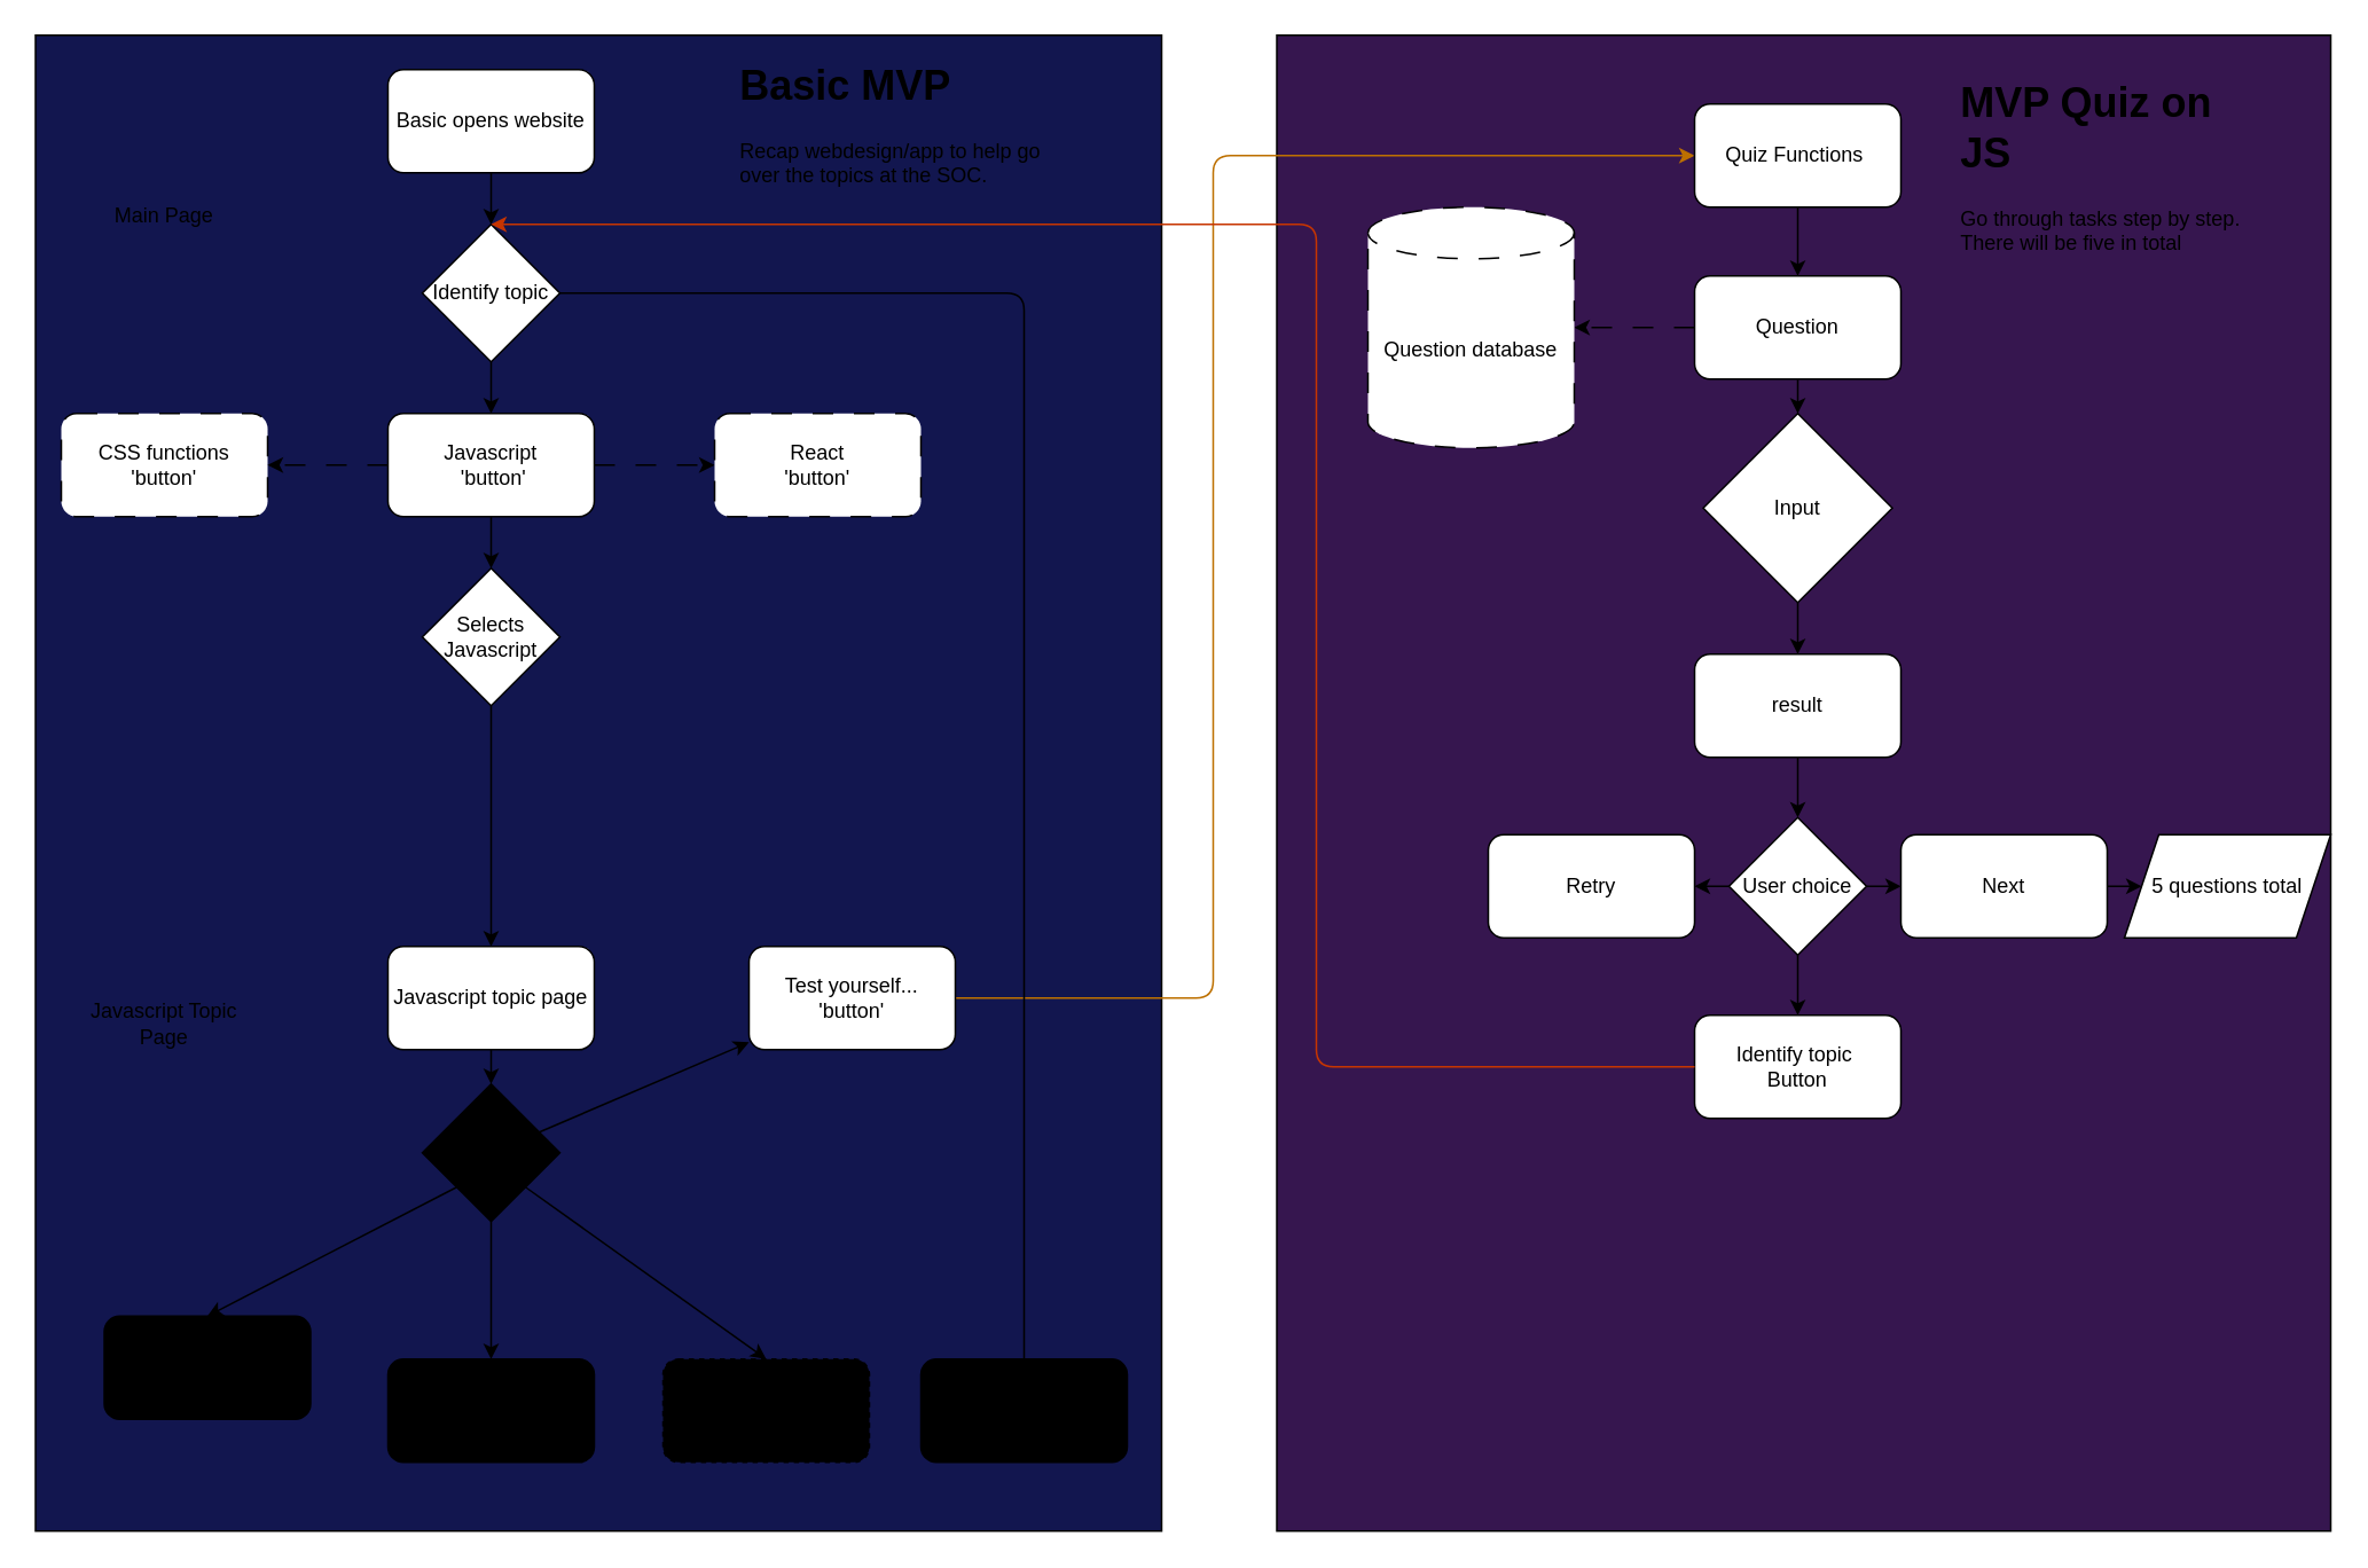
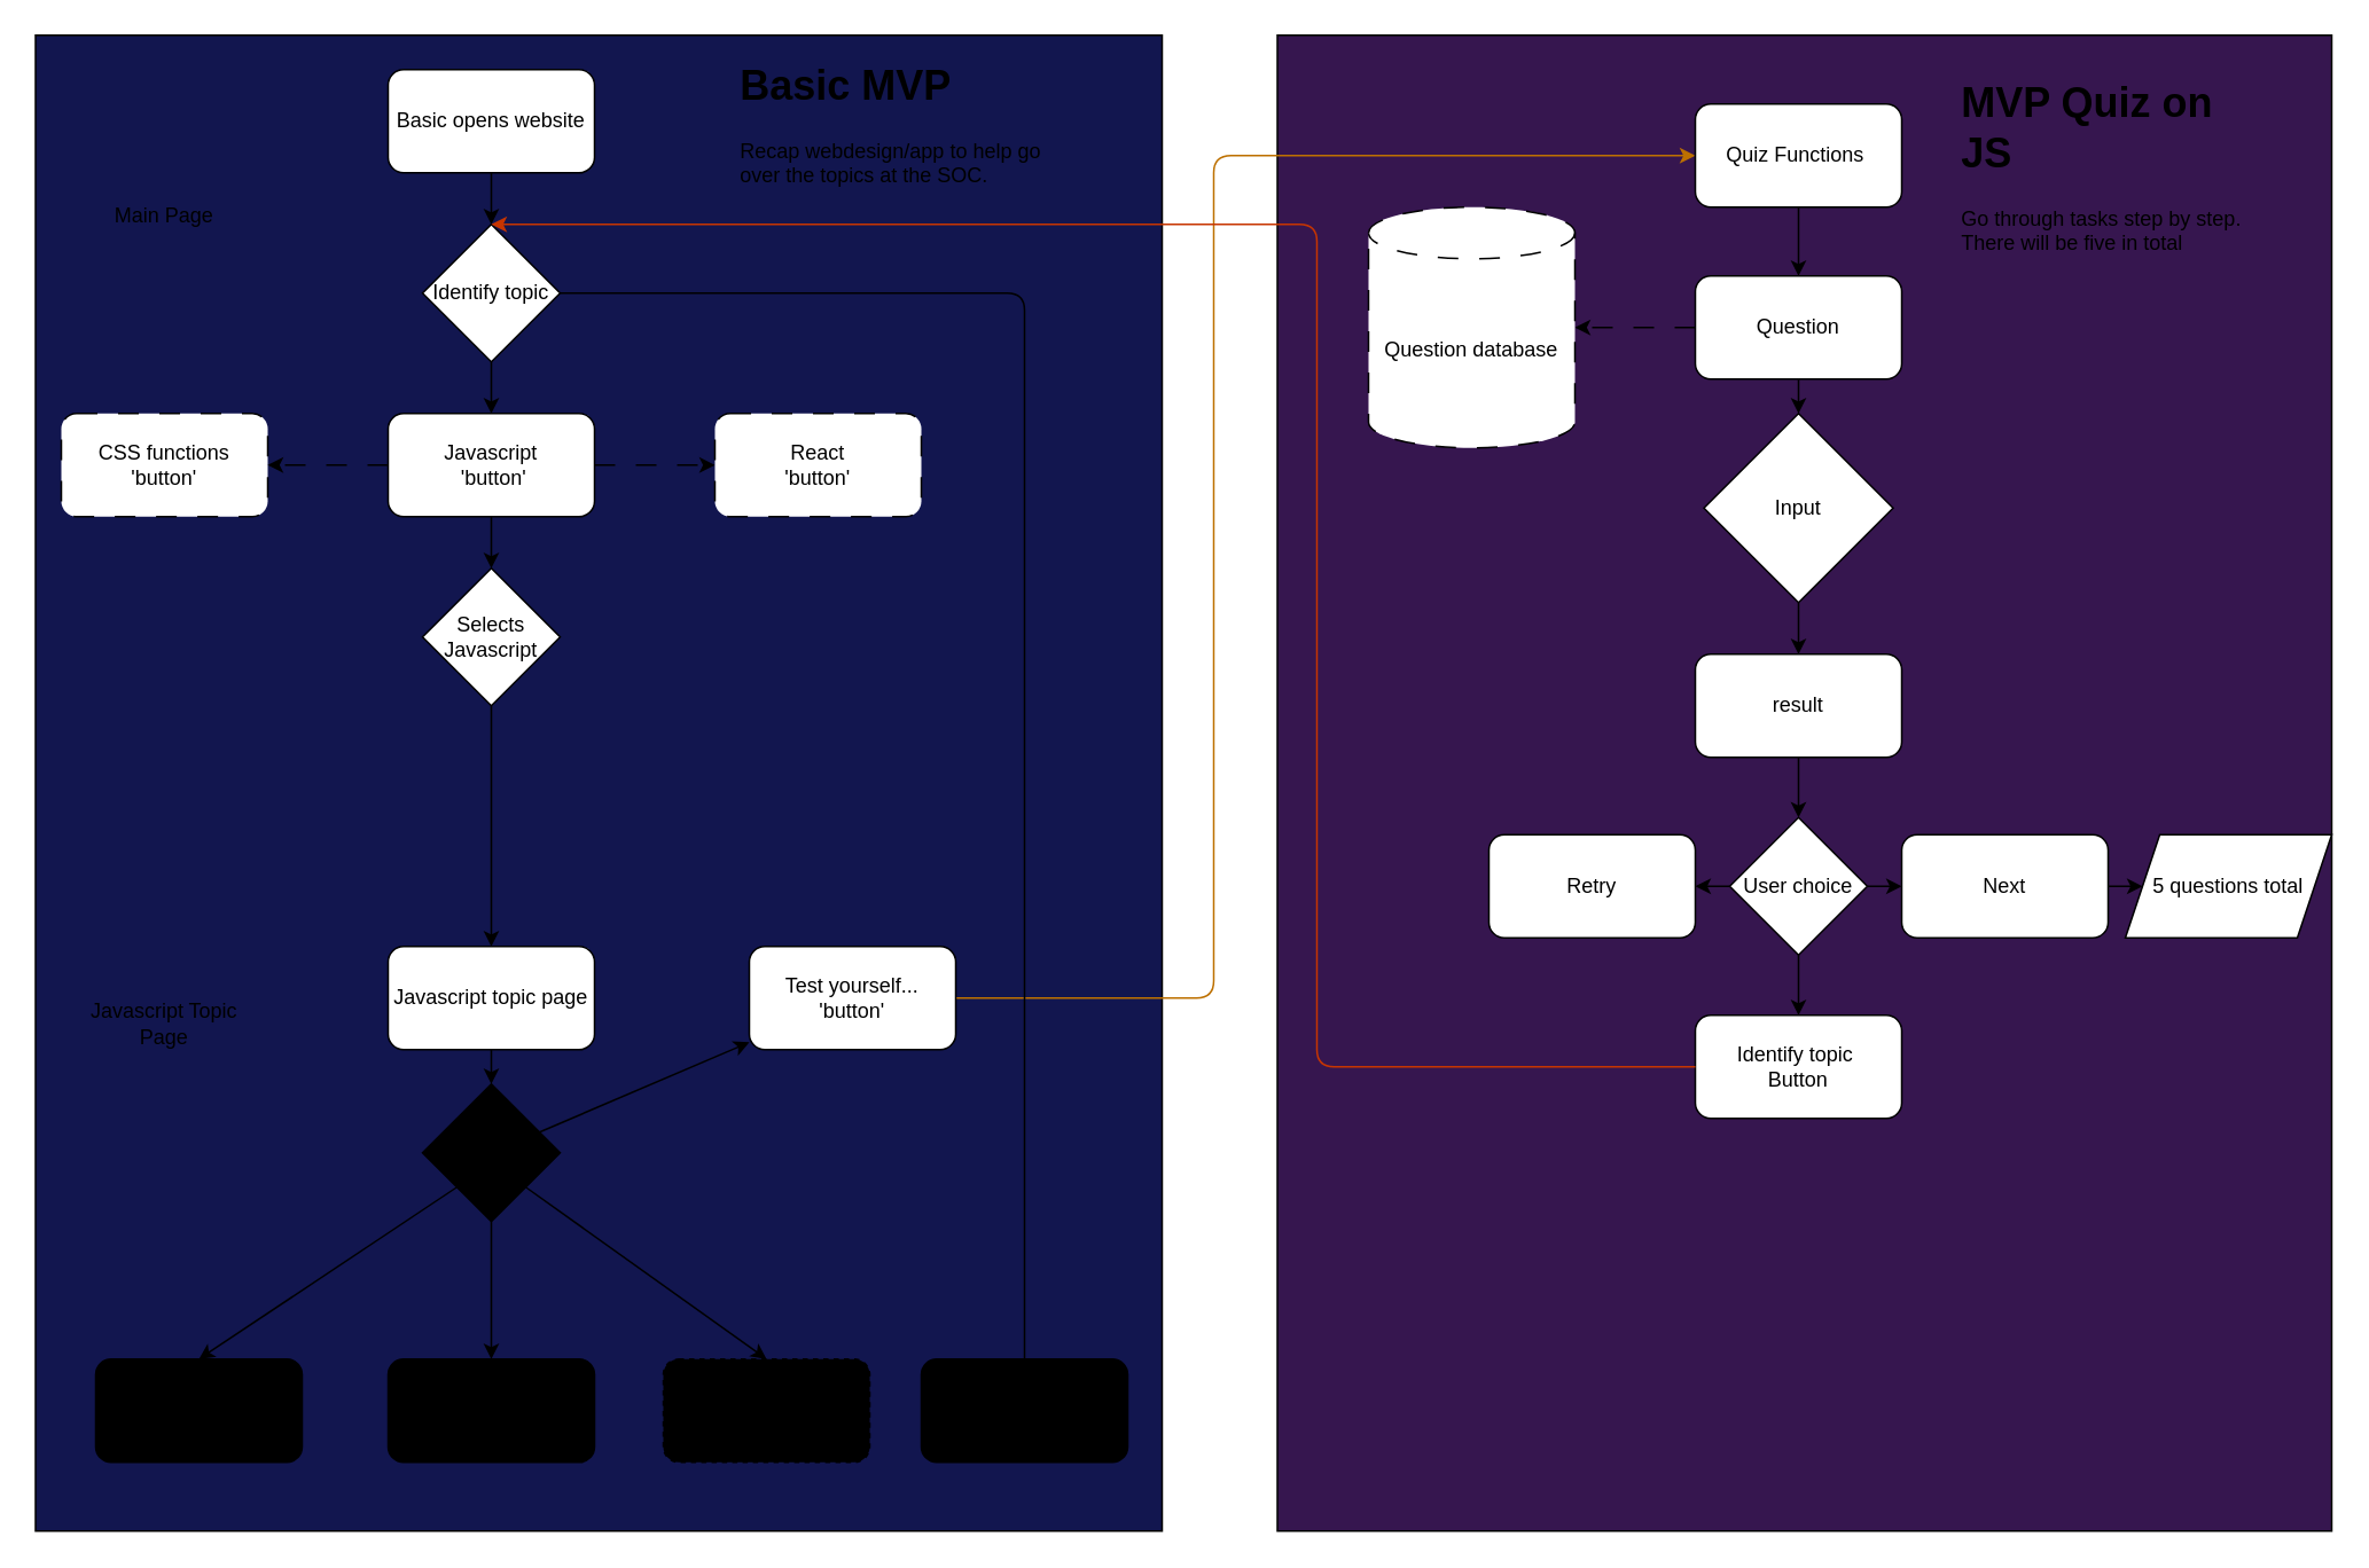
  <mxCell id="0" />
  <mxCell id="1" parent="0" />
  <mxCell id="2" value="" style="rounded=0;whiteSpace=wrap;html=1;shadow=0;fillColor=#36164F;movable=0;resizable=0;rotatable=0;deletable=0;editable=0;connectable=0;" parent="1" vertex="1"><mxGeometry x="742" y="20" width="613" height="870" as="geometry" /></mxCell>
  <mxCell id="3" value="" style="rounded=0;whiteSpace=wrap;html=1;shadow=0;fillColor=#12164F;movable=0;resizable=0;rotatable=0;deletable=0;editable=0;connectable=0;" parent="1" vertex="1"><mxGeometry x="20" y="20" width="655" height="870" as="geometry" /></mxCell>
  <mxCell id="4" value="" style="edgeStyle=none;html=1;" parent="1" source="5" target="7" edge="1"><mxGeometry relative="1" as="geometry" /></mxCell>
  <mxCell id="5" value="Basic opens website" style="rounded=1;whiteSpace=wrap;html=1;" parent="1" vertex="1"><mxGeometry x="225" y="40" width="120" height="60" as="geometry" /></mxCell>
  <mxCell id="6" value="" style="edgeStyle=none;html=1;" parent="1" source="7" target="12" edge="1"><mxGeometry relative="1" as="geometry" /></mxCell>
  <mxCell id="7" value="Identify topic" style="rhombus;whiteSpace=wrap;html=1;" parent="1" vertex="1"><mxGeometry x="245" y="130" width="80" height="80" as="geometry" /></mxCell>
  <mxCell id="8" value="CSS functions&lt;br&gt;'button'" style="rounded=1;whiteSpace=wrap;html=1;shadow=0;dashed=1;dashPattern=12 12;" parent="1" vertex="1"><mxGeometry x="35" y="240" width="120" height="60" as="geometry" /></mxCell>
  <mxCell id="9" value="" style="edgeStyle=none;html=1;" parent="1" source="12" target="15" edge="1"><mxGeometry relative="1" as="geometry" /></mxCell>
  <mxCell id="10" value="" style="edgeStyle=none;html=1;dashed=1;dashPattern=12 12;" edge="1" parent="1" source="12" target="13"><mxGeometry relative="1" as="geometry" /></mxCell>
  <mxCell id="11" value="" style="edgeStyle=none;html=1;dashed=1;dashPattern=12 12;" edge="1" parent="1" source="12" target="8"><mxGeometry relative="1" as="geometry" /></mxCell>
  <mxCell id="12" value="Javascript&lt;br&gt;&amp;nbsp;'button'" style="rounded=1;whiteSpace=wrap;html=1;" parent="1" vertex="1"><mxGeometry x="225" y="240" width="120" height="60" as="geometry" /></mxCell>
  <mxCell id="13" value="React&lt;br&gt;'button'" style="rounded=1;whiteSpace=wrap;html=1;dashed=1;dashPattern=12 12;" parent="1" vertex="1"><mxGeometry x="415" y="240" width="120" height="60" as="geometry" /></mxCell>
  <mxCell id="14" value="" style="edgeStyle=none;html=1;" parent="1" source="15" target="17" edge="1"><mxGeometry relative="1" as="geometry" /></mxCell>
  <mxCell id="15" value="Selects Javascript" style="rhombus;whiteSpace=wrap;html=1;" parent="1" vertex="1"><mxGeometry x="245" y="330" width="80" height="80" as="geometry" /></mxCell>
  <mxCell id="16" value="" style="edgeStyle=none;html=1;" parent="1" source="17" target="24" edge="1"><mxGeometry relative="1" as="geometry" /></mxCell>
  <mxCell id="17" value="Javascript topic page" style="rounded=1;whiteSpace=wrap;html=1;shadow=0;" parent="1" vertex="1"><mxGeometry x="225" y="550" width="120" height="60" as="geometry" /></mxCell>
  <mxCell id="18" style="edgeStyle=none;html=1;exitX=1;exitY=0.5;exitDx=0;exitDy=0;fillColor=#f0a30a;strokeColor=#BD7000;" edge="1" parent="1" source="19" target="33"><mxGeometry relative="1" as="geometry"><mxPoint x="715" y="80" as="targetPoint" /><Array as="points"><mxPoint x="705" y="580" /><mxPoint x="705" y="90" /></Array></mxGeometry></mxCell>
  <mxCell id="19" value="Test yourself...&lt;br&gt;'button'" style="rounded=1;whiteSpace=wrap;html=1;shadow=0;" parent="1" vertex="1"><mxGeometry x="435" y="550" width="120" height="60" as="geometry" /></mxCell>
  <mxCell id="20" value="" style="edgeStyle=none;html=1;" parent="1" source="24" target="19" edge="1"><mxGeometry relative="1" as="geometry" /></mxCell>
  <mxCell id="21" value="" style="edgeStyle=none;html=1;" parent="1" source="24" target="28" edge="1"><mxGeometry relative="1" as="geometry" /></mxCell>
  <mxCell id="22" style="edgeStyle=none;html=1;exitX=0;exitY=1;exitDx=0;exitDy=0;entryX=0.5;entryY=0;entryDx=0;entryDy=0;" parent="1" source="24" target="27" edge="1"><mxGeometry relative="1" as="geometry" /></mxCell>
  <mxCell id="23" style="edgeStyle=none;html=1;exitX=1;exitY=1;exitDx=0;exitDy=0;entryX=0.5;entryY=0;entryDx=0;entryDy=0;" parent="1" source="24" target="29" edge="1"><mxGeometry relative="1" as="geometry" /></mxCell>
  <mxCell id="24" value="user choice" style="rhombus;whiteSpace=wrap;html=1;shadow=0;fillColor=#000000;" parent="1" vertex="1"><mxGeometry x="245" y="630" width="80" height="80" as="geometry" /></mxCell>
  <mxCell id="25" value="Main Page" style="text;html=1;strokeColor=none;fillColor=none;align=center;verticalAlign=middle;whiteSpace=wrap;rounded=0;shadow=0;" parent="1" vertex="1"><mxGeometry x="65" y="110" width="60" height="30" as="geometry" /></mxCell>
  <mxCell id="26" value="Javascript Topic Page" style="text;html=1;strokeColor=none;fillColor=none;align=center;verticalAlign=middle;whiteSpace=wrap;rounded=0;shadow=0;" parent="1" vertex="1"><mxGeometry x="45" y="570" width="100" height="50" as="geometry" /></mxCell>
- <mxCell id="27" value="Variables&lt;br&gt;'button'" style="rounded=1;whiteSpace=wrap;html=1;shadow=0;fillColor=#000000;" parent="1" vertex="1"><mxGeometry x="60" y="765" width="120" height="60" as="geometry" /></mxCell>
+ <mxCell id="27" value="Variables&lt;br&gt;'button'" style="rounded=1;whiteSpace=wrap;html=1;shadow=0;fillColor=#000000;" parent="1" vertex="1"><mxGeometry x="55" y="790" width="120" height="60" as="geometry" /></mxCell>
  <mxCell id="28" value="Arrays&lt;br&gt;'button'" style="rounded=1;whiteSpace=wrap;html=1;shadow=0;fillColor=#000000;" parent="1" vertex="1"><mxGeometry x="225" y="790" width="120" height="60" as="geometry" /></mxCell>
  <mxCell id="29" value="Functions&lt;br&gt;'button" style="rounded=1;whiteSpace=wrap;html=1;shadow=0;fillColor=#000000;dashed=1;" parent="1" vertex="1"><mxGeometry x="385" y="790" width="120" height="60" as="geometry" /></mxCell>
  <mxCell id="30" value="Return to Topic button" style="rounded=1;whiteSpace=wrap;html=1;shadow=0;fillColor=#000000;" parent="1" vertex="1"><mxGeometry x="535" y="790" width="120" height="60" as="geometry" /></mxCell>
  <mxCell id="31" value="" style="endArrow=none;html=1;entryX=0.5;entryY=0;entryDx=0;entryDy=0;exitX=1;exitY=0.5;exitDx=0;exitDy=0;" edge="1" parent="1" source="7" target="30"><mxGeometry width="50" height="50" relative="1" as="geometry"><mxPoint x="595" y="570.907" as="sourcePoint" /><mxPoint x="555" y="750" as="targetPoint" /><Array as="points"><mxPoint x="595" y="170" /><mxPoint x="595" y="630" /></Array></mxGeometry></mxCell>
  <mxCell id="32" value="" style="edgeStyle=none;html=1;" edge="1" parent="1" source="33" target="38"><mxGeometry relative="1" as="geometry" /></mxCell>
  <mxCell id="33" value="Quiz Functions&amp;nbsp;" style="rounded=1;whiteSpace=wrap;html=1;" vertex="1" parent="1"><mxGeometry x="985" y="60" width="120" height="60" as="geometry" /></mxCell>
  <mxCell id="34" value="&lt;h1&gt;Basic MVP&lt;/h1&gt;&lt;p&gt;Recap webdesign/app to help go over the topics at the SOC.&lt;/p&gt;" style="text;html=1;strokeColor=none;fillColor=none;spacing=5;spacingTop=-20;whiteSpace=wrap;overflow=hidden;rounded=0;" vertex="1" parent="1"><mxGeometry x="425" y="30" width="190" height="120" as="geometry" /></mxCell>
  <mxCell id="35" value="&lt;h1&gt;MVP Quiz on JS&lt;/h1&gt;&lt;p&gt;Go through tasks step by step. There will be five in total&lt;/p&gt;&lt;p&gt;&lt;br&gt;&lt;/p&gt;" style="text;html=1;strokeColor=none;fillColor=none;spacing=5;spacingTop=-20;whiteSpace=wrap;overflow=hidden;rounded=0;" vertex="1" parent="1"><mxGeometry x="1135" y="40" width="190" height="120" as="geometry" /></mxCell>
  <mxCell id="36" value="" style="edgeStyle=none;html=1;" edge="1" parent="1" source="38"><mxGeometry relative="1" as="geometry"><mxPoint x="1045" y="240" as="targetPoint" /></mxGeometry></mxCell>
  <mxCell id="37" value="" style="edgeStyle=none;html=1;dashed=1;dashPattern=12 12;" edge="1" parent="1" source="38" target="42"><mxGeometry relative="1" as="geometry" /></mxCell>
  <mxCell id="38" value="Question" style="rounded=1;whiteSpace=wrap;html=1;" vertex="1" parent="1"><mxGeometry x="985" y="160" width="120" height="60" as="geometry" /></mxCell>
  <mxCell id="39" value="" style="edgeStyle=none;html=1;" edge="1" parent="1" source="40" target="46"><mxGeometry relative="1" as="geometry" /></mxCell>
  <mxCell id="40" value="result" style="rounded=1;whiteSpace=wrap;html=1;" vertex="1" parent="1"><mxGeometry x="985" y="380" width="120" height="60" as="geometry" /></mxCell>
  <mxCell id="41" value="" style="edgeStyle=none;html=1;exitX=0.5;exitY=1;exitDx=0;exitDy=0;" edge="1" parent="1" source="50" target="40"><mxGeometry relative="1" as="geometry"><mxPoint x="1045" y="360" as="sourcePoint" /></mxGeometry></mxCell>
  <mxCell id="42" value="Question database" style="shape=cylinder3;whiteSpace=wrap;html=1;boundedLbl=1;backgroundOutline=1;size=15;dashed=1;dashPattern=12 12;" vertex="1" parent="1"><mxGeometry x="795" y="120" width="120" height="140" as="geometry" /></mxCell>
  <mxCell id="43" value="" style="edgeStyle=none;html=1;" edge="1" parent="1" source="46" target="47"><mxGeometry relative="1" as="geometry" /></mxCell>
  <mxCell id="44" value="" style="edgeStyle=none;html=1;" edge="1" parent="1" source="46" target="49"><mxGeometry relative="1" as="geometry" /></mxCell>
  <mxCell id="45" value="" style="edgeStyle=none;html=1;" edge="1" parent="1" source="46" target="52"><mxGeometry relative="1" as="geometry" /></mxCell>
  <mxCell id="46" value="User choice" style="rhombus;whiteSpace=wrap;html=1;" vertex="1" parent="1"><mxGeometry x="1005" y="475" width="80" height="80" as="geometry" /></mxCell>
  <mxCell id="47" value="Retry" style="rounded=1;whiteSpace=wrap;html=1;" vertex="1" parent="1"><mxGeometry x="865" y="485" width="120" height="60" as="geometry" /></mxCell>
  <mxCell id="48" style="edgeStyle=none;html=1;exitX=1;exitY=0.5;exitDx=0;exitDy=0;entryX=0;entryY=0.5;entryDx=0;entryDy=0;" edge="1" parent="1" source="49" target="51"><mxGeometry relative="1" as="geometry" /></mxCell>
  <mxCell id="49" value="Next" style="rounded=1;whiteSpace=wrap;html=1;" vertex="1" parent="1"><mxGeometry x="1105" y="485" width="120" height="60" as="geometry" /></mxCell>
  <mxCell id="50" value="Input" style="rhombus;whiteSpace=wrap;html=1;" vertex="1" parent="1"><mxGeometry x="990" y="240" width="110" height="110" as="geometry" /></mxCell>
  <mxCell id="51" value="5 questions total" style="shape=parallelogram;perimeter=parallelogramPerimeter;whiteSpace=wrap;html=1;fixedSize=1;" vertex="1" parent="1"><mxGeometry x="1235" y="485" width="120" height="60" as="geometry" /></mxCell>
  <mxCell id="52" value="Identify topic&amp;nbsp;&lt;br&gt;Button" style="rounded=1;whiteSpace=wrap;html=1;" vertex="1" parent="1"><mxGeometry x="985" y="590" width="120" height="60" as="geometry" /></mxCell>
  <mxCell id="53" value="" style="endArrow=classic;html=1;entryX=0.5;entryY=0;entryDx=0;entryDy=0;fillColor=#fa6800;strokeColor=#C73500;exitX=0;exitY=0.5;exitDx=0;exitDy=0;" edge="1" parent="1" source="52" target="7"><mxGeometry width="50" height="50" relative="1" as="geometry"><mxPoint x="755" y="800" as="sourcePoint" /><mxPoint x="815" y="470" as="targetPoint" /><Array as="points"><mxPoint x="765" y="620" /><mxPoint x="765" y="130" /></Array></mxGeometry></mxCell>
